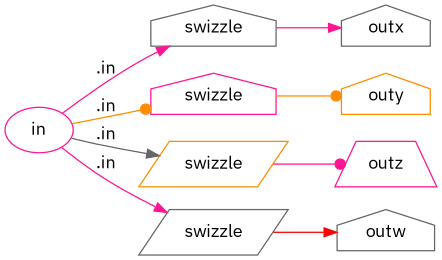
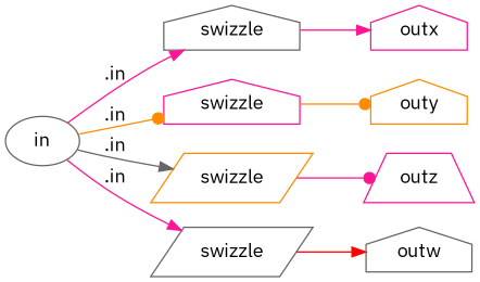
  digraph {
    fontname="IBM Plex Sans"
    rankdir=LR
    node [color=deeppink fontname="IBM Plex Sans" shape=house]
    edge [arrowhead=normal color=deeppink fontname="IBM Plex Sans"]
    n1 [color=gray40 label=swizzle]
-   n2 [color=gray40 label=outx]
-   n3 [label=in shape=ellipse]
+   n2 [label=outx]
+   n3 [color=gray40 label=in shape=ellipse]
    n4 [label=swizzle]
    n5 [color=darkorange label=swizzle shape=parallelogram]
    n6 [color=gray40 label=swizzle shape=parallelogram]
    n7 [color=darkorange label=outy]
    n8 [label=outz shape=trapezium]
    n9 [color=gray40 label=outw]
    n1 -> n2
    n3 -> n1 [label=".in"]
    n3 -> n4 [arrowhead=dot color=darkorange label=".in"]
    n3 -> n5 [color=gray40 label=".in"]
    n3 -> n6 [label=".in"]
    n4 -> n7 [arrowhead=dot color=darkorange]
    n5 -> n8 [arrowhead=dot]
    n6 -> n9 [color=red]
  }
